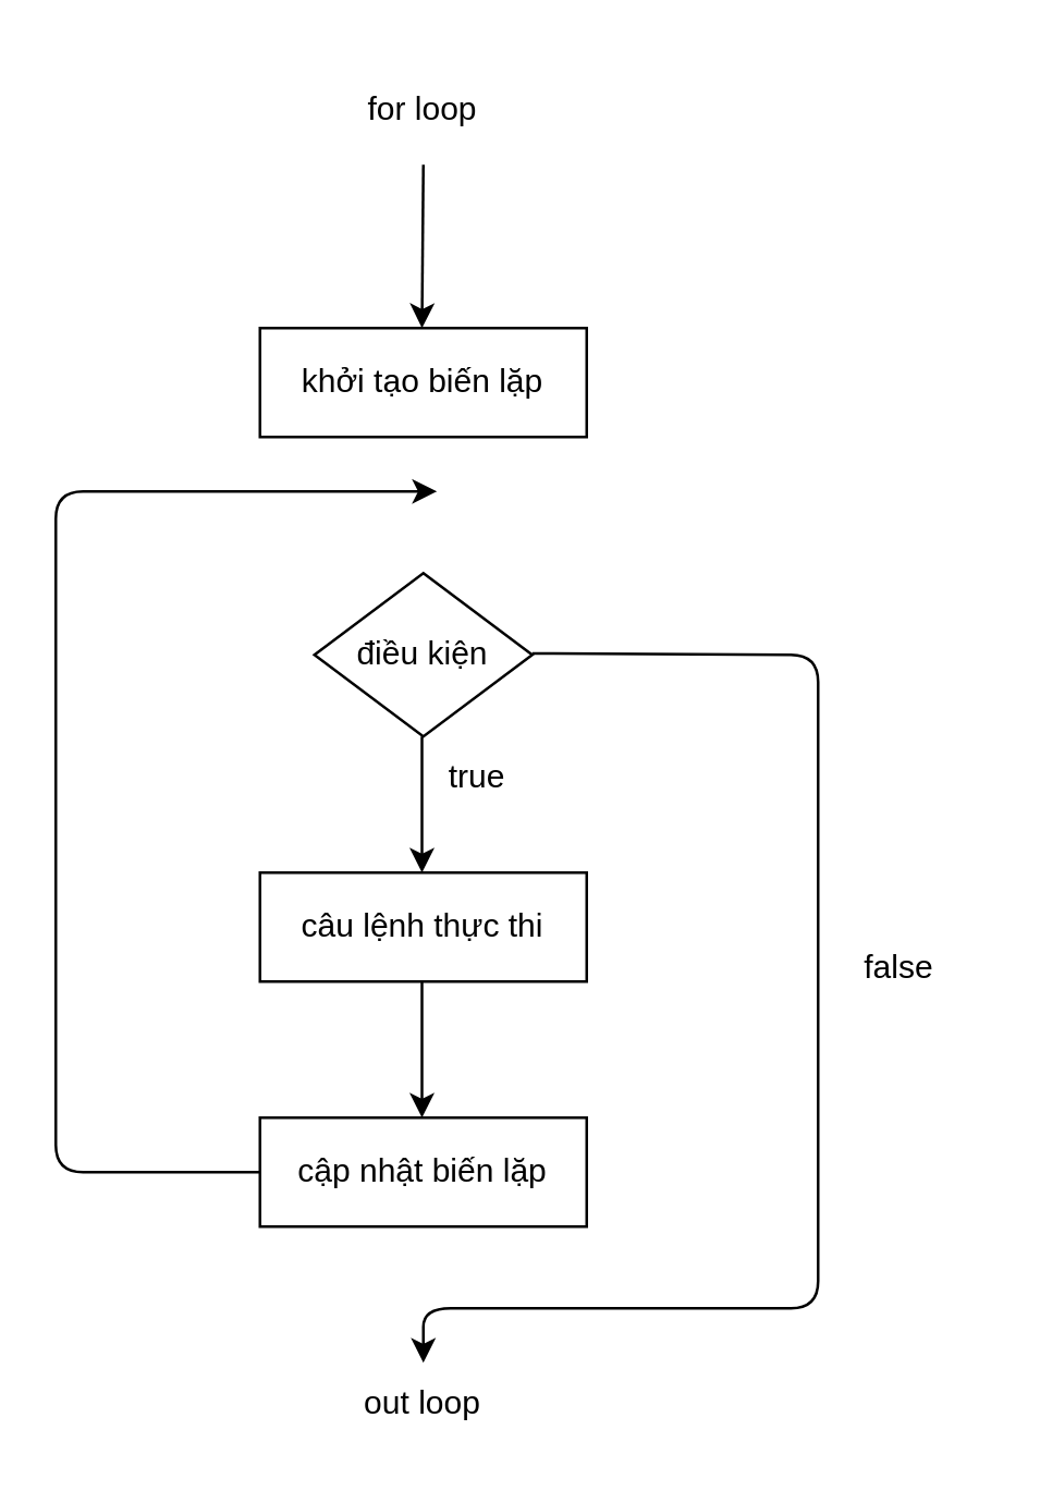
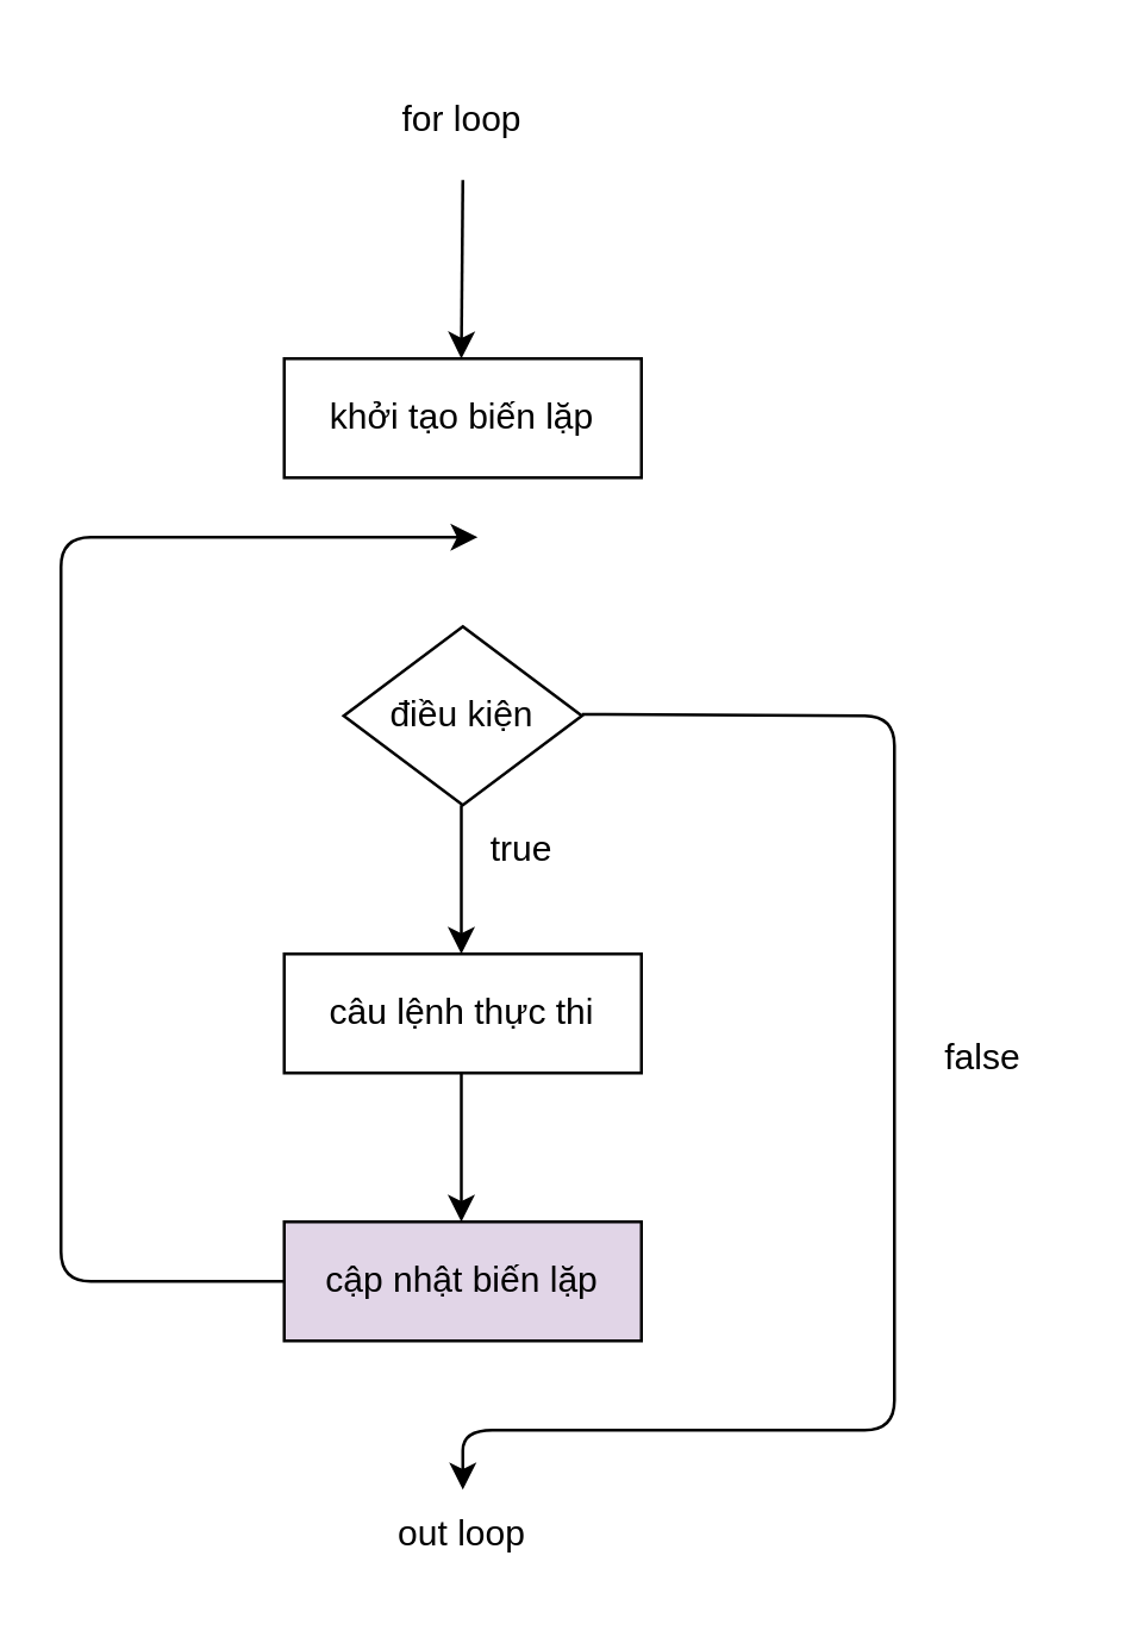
  <mxCell id="0" />
  <mxCell id="1" parent="0" />
  <mxCell id="2" value="for loop&lt;br&gt;" style="text;strokeColor=none;align=center;fillColor=none;html=1;verticalAlign=middle;whiteSpace=wrap;rounded=0;" vertex="1" parent="1"><mxGeometry x="120" y="20" width="70" height="40" as="geometry" /></mxCell>
  <mxCell id="3" value="" style="edgeStyle=none;orthogonalLoop=1;jettySize=auto;html=1;" edge="1" parent="1"><mxGeometry width="80" relative="1" as="geometry"><mxPoint x="155" y="60" as="sourcePoint" /><mxPoint x="154.5" y="120" as="targetPoint" /><Array as="points" /></mxGeometry></mxCell>
  <mxCell id="4" value="khởi tạo biến lặp" style="whiteSpace=wrap;html=1;" vertex="1" parent="1"><mxGeometry x="95" y="120" width="120" height="40" as="geometry" /></mxCell>
  <mxCell id="5" value="điều kiện" style="rhombus;whiteSpace=wrap;html=1;" vertex="1" parent="1"><mxGeometry x="115" y="210" width="80" height="60" as="geometry" /></mxCell>
  <mxCell id="6" value="câu lệnh thực thi" style="whiteSpace=wrap;html=1;" vertex="1" parent="1"><mxGeometry x="95" y="320" width="120" height="40" as="geometry" /></mxCell>
- <mxCell id="7" value="cập nhật biến lặp" style="whiteSpace=wrap;html=1;" vertex="1" parent="1"><mxGeometry x="95" y="410" width="120" height="40" as="geometry" /></mxCell>
+ <mxCell id="7" value="cập nhật biến lặp" style="whiteSpace=wrap;html=1;fillColor=#e1d5e7;" vertex="1" parent="1"><mxGeometry x="95" y="410" width="120" height="40" as="geometry" /></mxCell>
  <mxCell id="8" value="" style="edgeStyle=none;orthogonalLoop=1;jettySize=auto;html=1;exitX=0.5;exitY=1;exitDx=0;exitDy=0;entryX=0.5;entryY=0;entryDx=0;entryDy=0;" edge="1" parent="1"><mxGeometry width="80" relative="1" as="geometry"><mxPoint x="154.5" y="360" as="sourcePoint" /><mxPoint x="154.5" y="410" as="targetPoint" /><Array as="points" /></mxGeometry></mxCell>
  <mxCell id="9" value="" style="edgeStyle=none;orthogonalLoop=1;jettySize=auto;html=1;exitX=0.5;exitY=1;exitDx=0;exitDy=0;entryX=0.5;entryY=0;entryDx=0;entryDy=0;" edge="1" parent="1"><mxGeometry width="80" relative="1" as="geometry"><mxPoint x="154.5" y="270" as="sourcePoint" /><mxPoint x="154.5" y="320" as="targetPoint" /><Array as="points" /></mxGeometry></mxCell>
  <mxCell id="10" value="out loop&lt;br&gt;" style="text;strokeColor=none;align=center;fillColor=none;html=1;verticalAlign=middle;whiteSpace=wrap;rounded=0;" vertex="1" parent="1"><mxGeometry x="125" y="500" width="60" height="30" as="geometry" /></mxCell>
  <mxCell id="11" value="" style="edgeStyle=none;orthogonalLoop=1;jettySize=auto;html=1;entryX=0.5;entryY=0;entryDx=0;entryDy=0;" edge="1" parent="1" target="10"><mxGeometry width="80" relative="1" as="geometry"><mxPoint x="195" y="239.5" as="sourcePoint" /><mxPoint x="160" y="480" as="targetPoint" /><Array as="points"><mxPoint x="300" y="240" /><mxPoint x="300" y="480" /><mxPoint x="155" y="480" /></Array></mxGeometry></mxCell>
  <mxCell id="12" value="" style="edgeStyle=none;orthogonalLoop=1;jettySize=auto;html=1;exitX=0;exitY=0.5;exitDx=0;exitDy=0;" edge="1" parent="1" source="7"><mxGeometry width="80" relative="1" as="geometry"><mxPoint x="170" y="270" as="sourcePoint" /><mxPoint x="160" y="180" as="targetPoint" /><Array as="points"><mxPoint x="20" y="430" /><mxPoint x="20" y="180" /></Array></mxGeometry></mxCell>
  <mxCell id="13" value="true" style="text;strokeColor=none;align=center;fillColor=none;html=1;verticalAlign=middle;whiteSpace=wrap;rounded=0;" vertex="1" parent="1"><mxGeometry x="145" y="270" width="60" height="30" as="geometry" /></mxCell>
  <mxCell id="14" value="false" style="text;strokeColor=none;align=center;fillColor=none;html=1;verticalAlign=middle;whiteSpace=wrap;rounded=0;" vertex="1" parent="1"><mxGeometry x="300" y="340" width="60" height="30" as="geometry" /></mxCell>
